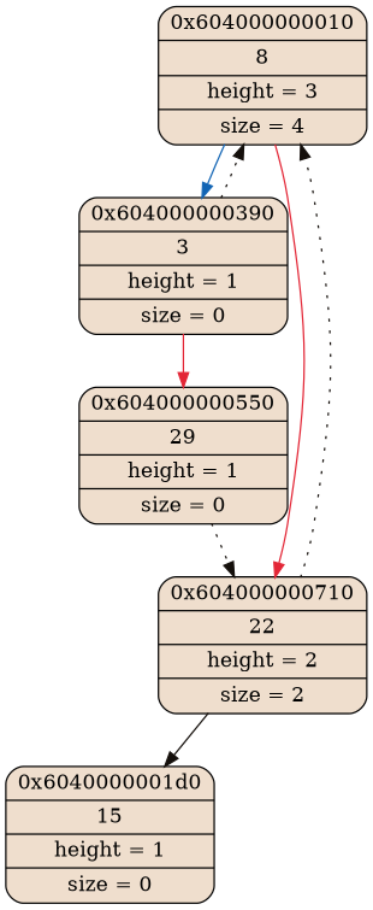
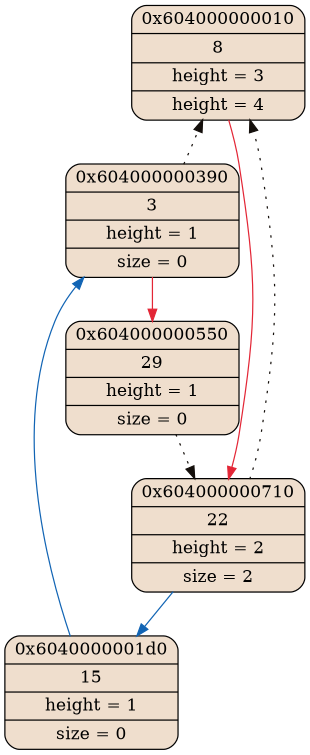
  digraph {
    node [fillcolor="#EFDECD" shape=Mrecord style=filled]
    edge [color="#140F0B"]
-   n1 [label="{{0x604000000010} | {8} | {height = 3} | {size = 4}}"]
+   n1 [label="{{0x604000000010} | {8} | {height = 3} | {height = 4}}"]
    n2 [label="{{0x604000000390} | {3} | {height = 1} | {size = 0}}"]
    n3 [label="{{0x604000000710} | {22} | {height = 2} | {size = 2}}"]
    n4 [label="{{0x604000000550} | {29} | {height = 1} | {size = 0}}"]
    n5 [label="{{0x6040000001d0} | {15} | {height = 1} | {size = 0}}"]
-   n1 -> n2 [color="#1164B4"]
+   n5 -> n2 [color="#1164B4"]
    n1 -> n3 [color="#E32636"]
    n2 -> n1 [style=dotted]
    n2 -> n4 [color="#E32636"]
    n3 -> n1 [style=dotted]
-   n3 -> n5
+   n3 -> n5 [color="#1164B4"]
    n4 -> n3 [style=dotted]
  }
